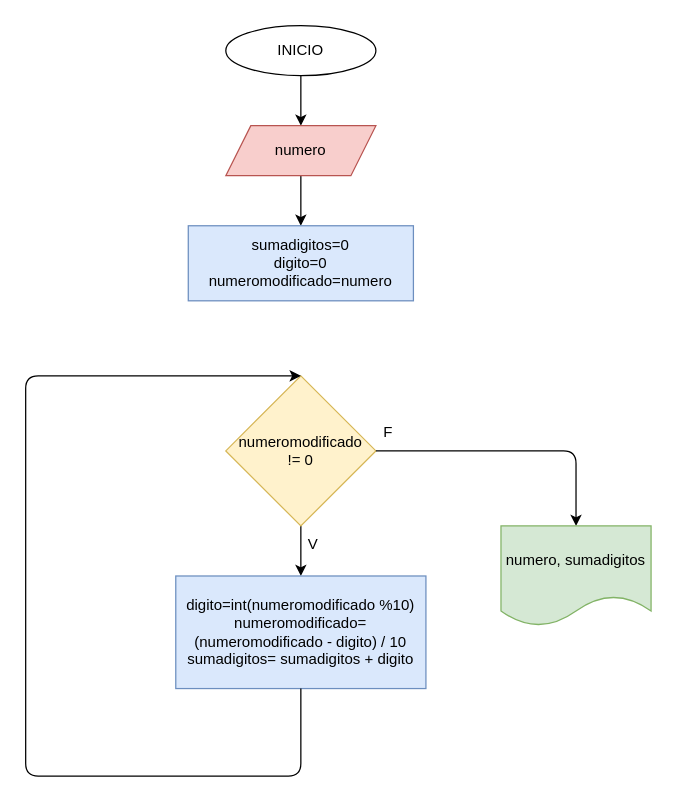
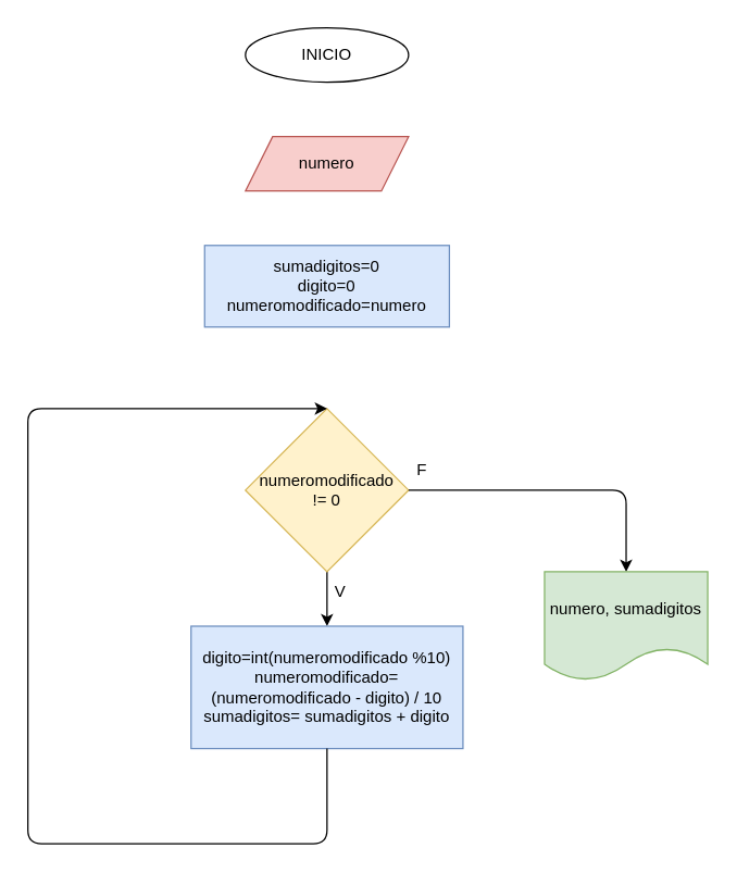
  <mxCell id="0" />
  <mxCell id="1" parent="0" />
- <mxCell id="2" value="" style="edgeStyle=none;html=1;" edge="1" parent="1" source="3" target="5"><mxGeometry relative="1" as="geometry" /></mxCell>
  <mxCell id="3" value="INICIO" style="ellipse;whiteSpace=wrap;html=1;" vertex="1" parent="1"><mxGeometry x="180" y="20" width="120" height="40" as="geometry" /></mxCell>
- <mxCell id="4" value="" style="edgeStyle=none;html=1;" edge="1" parent="1" source="5" target="6"><mxGeometry relative="1" as="geometry" /></mxCell>
  <mxCell id="5" value="numero" style="shape=parallelogram;perimeter=parallelogramPerimeter;whiteSpace=wrap;html=1;fixedSize=1;fillColor=#f8cecc;strokeColor=#b85450;" vertex="1" parent="1"><mxGeometry x="180" y="100" width="120" height="40" as="geometry" /></mxCell>
  <mxCell id="6" value="sumadigitos=0&lt;br&gt;digito=0&lt;br&gt;numeromodificado=numero" style="whiteSpace=wrap;html=1;fillColor=#dae8fc;strokeColor=#6c8ebf;" vertex="1" parent="1"><mxGeometry x="150" y="180" width="180" height="60" as="geometry" /></mxCell>
  <mxCell id="7" value="" style="edgeStyle=none;html=1;" edge="1" parent="1" source="8" target="9"><mxGeometry relative="1" as="geometry" /></mxCell>
  <mxCell id="8" value="numeromodificado&lt;br&gt;!= 0" style="rhombus;whiteSpace=wrap;html=1;fillColor=#fff2cc;strokeColor=#d6b656;" vertex="1" parent="1"><mxGeometry x="180" y="300" width="120" height="120" as="geometry" /></mxCell>
  <mxCell id="9" value="digito=int(numeromodificado %10)&lt;br&gt;numeromodificado= (numeromodificado - digito) / 10&lt;br&gt;sumadigitos= sumadigitos + digito" style="whiteSpace=wrap;html=1;fillColor=#dae8fc;strokeColor=#6c8ebf;" vertex="1" parent="1"><mxGeometry x="140" y="460" width="200" height="90" as="geometry" /></mxCell>
  <mxCell id="10" value="" style="endArrow=classic;html=1;exitX=0.5;exitY=1;exitDx=0;exitDy=0;entryX=0.5;entryY=0;entryDx=0;entryDy=0;" edge="1" parent="1" source="9" target="8"><mxGeometry width="50" height="50" relative="1" as="geometry"><mxPoint x="170" y="460" as="sourcePoint" /><mxPoint x="220" y="410" as="targetPoint" /><Array as="points"><mxPoint x="240" y="620" /><mxPoint x="20" y="620" /><mxPoint x="20" y="300" /></Array></mxGeometry></mxCell>
  <mxCell id="11" value="" style="endArrow=classic;html=1;exitX=1;exitY=0.5;exitDx=0;exitDy=0;" edge="1" parent="1" source="8" target="12"><mxGeometry width="50" height="50" relative="1" as="geometry"><mxPoint x="300" y="460" as="sourcePoint" /><mxPoint x="460" y="420" as="targetPoint" /><Array as="points"><mxPoint x="460" y="360" /></Array></mxGeometry></mxCell>
  <mxCell id="12" value="numero, sumadigitos" style="shape=document;whiteSpace=wrap;html=1;boundedLbl=1;fillColor=#d5e8d4;strokeColor=#82b366;" vertex="1" parent="1"><mxGeometry x="400" y="420" width="120" height="80" as="geometry" /></mxCell>
  <mxCell id="13" value="F" style="text;html=1;strokeColor=none;fillColor=none;align=center;verticalAlign=middle;whiteSpace=wrap;rounded=0;" vertex="1" parent="1"><mxGeometry x="280" y="330" width="60" height="30" as="geometry" /></mxCell>
  <mxCell id="14" value="V" style="text;html=1;strokeColor=none;fillColor=none;align=center;verticalAlign=middle;whiteSpace=wrap;rounded=0;" vertex="1" parent="1"><mxGeometry x="220" y="420" width="60" height="30" as="geometry" /></mxCell>
